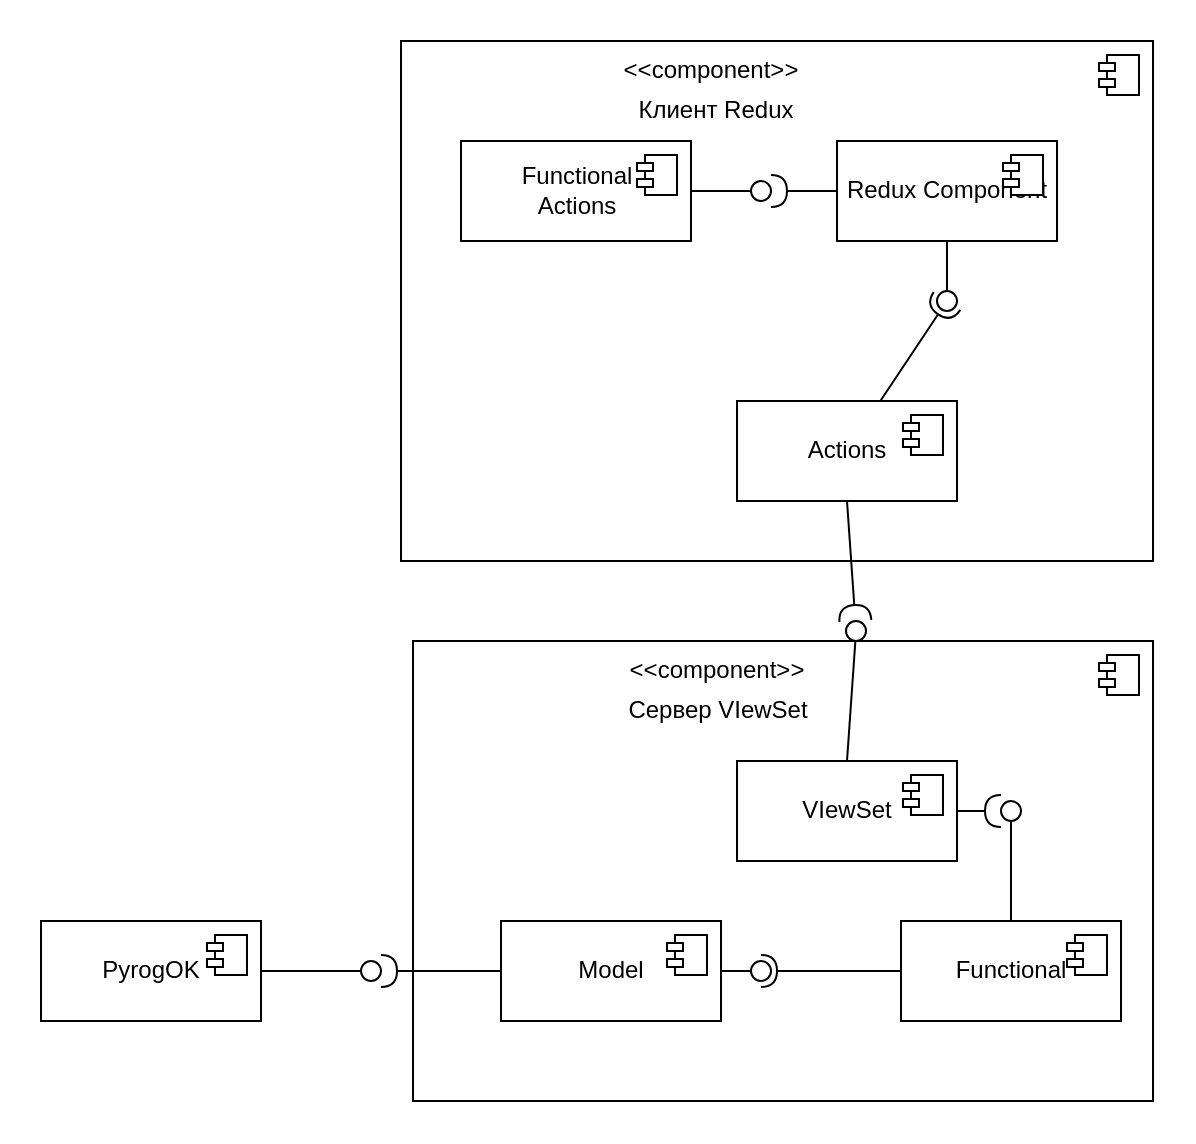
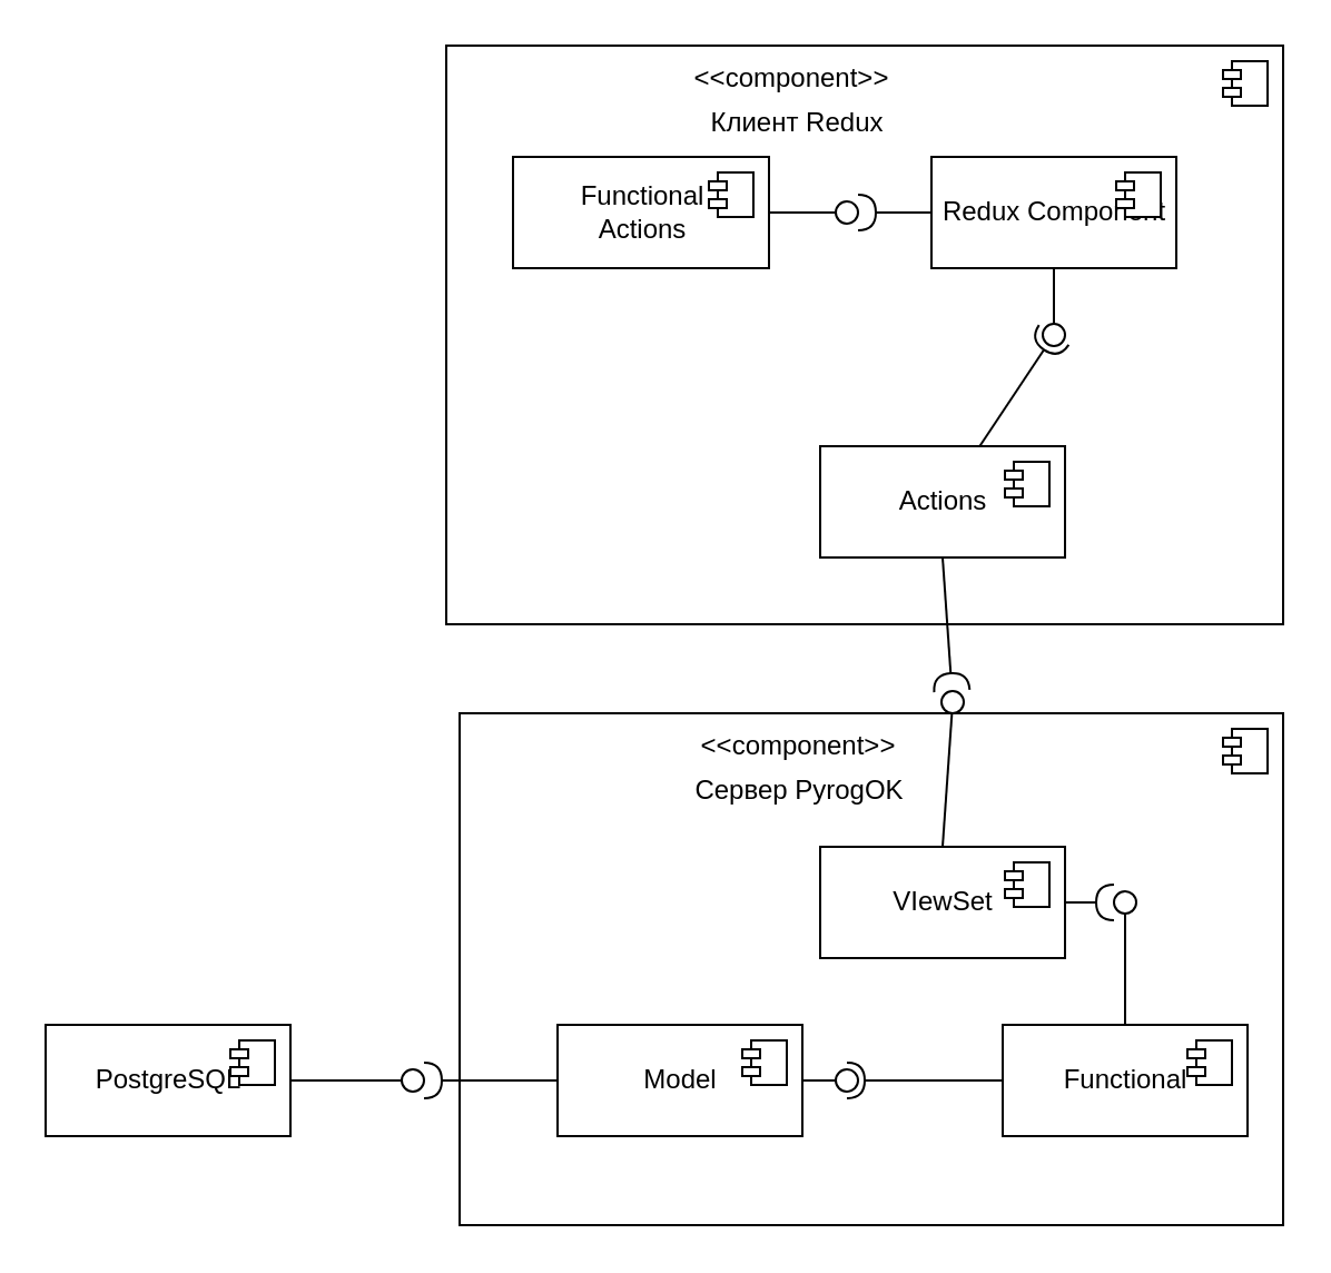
  <mxCell id="0" />
  <mxCell id="1" parent="0" />
  <mxCell id="2" value="" style="html=1;dropTarget=0;" parent="1" vertex="1"><mxGeometry x="206" y="320" width="370" height="230" as="geometry" /></mxCell>
  <mxCell id="3" value="" style="shape=module;jettyWidth=8;jettyHeight=4;" parent="2" vertex="1"><mxGeometry x="1" width="20" height="20" relative="1" as="geometry"><mxPoint x="-27" y="7" as="offset" /></mxGeometry></mxCell>
  <mxCell id="4" value="" style="html=1;dropTarget=0;" parent="1" vertex="1"><mxGeometry x="200" y="20" width="376" height="260" as="geometry" /></mxCell>
  <mxCell id="5" value="" style="shape=module;jettyWidth=8;jettyHeight=4;" parent="4" vertex="1"><mxGeometry x="1" width="20" height="20" relative="1" as="geometry"><mxPoint x="-27" y="7" as="offset" /></mxGeometry></mxCell>
  <mxCell id="6" value="Functional &lt;br&gt;Actions" style="html=1;dropTarget=0;" parent="1" vertex="1"><mxGeometry x="230" y="70" width="115" height="50" as="geometry" /></mxCell>
  <mxCell id="7" value="" style="shape=module;jettyWidth=8;jettyHeight=4;" parent="6" vertex="1"><mxGeometry x="1" width="20" height="20" relative="1" as="geometry"><mxPoint x="-27" y="7" as="offset" /></mxGeometry></mxCell>
  <mxCell id="8" value="Redux Component" style="html=1;dropTarget=0;" parent="1" vertex="1"><mxGeometry x="418" y="70" width="110" height="50" as="geometry" /></mxCell>
  <mxCell id="9" value="" style="shape=module;jettyWidth=8;jettyHeight=4;" parent="8" vertex="1"><mxGeometry x="1" width="20" height="20" relative="1" as="geometry"><mxPoint x="-27" y="7" as="offset" /></mxGeometry></mxCell>
  <mxCell id="10" value="Actions" style="html=1;dropTarget=0;" parent="1" vertex="1"><mxGeometry x="368" y="200" width="110" height="50" as="geometry" /></mxCell>
  <mxCell id="11" value="" style="shape=module;jettyWidth=8;jettyHeight=4;" parent="10" vertex="1"><mxGeometry x="1" width="20" height="20" relative="1" as="geometry"><mxPoint x="-27" y="7" as="offset" /></mxGeometry></mxCell>
  <mxCell id="12" value="" style="rounded=0;orthogonalLoop=1;jettySize=auto;html=1;endArrow=halfCircle;endFill=0;endSize=6;strokeWidth=1;sketch=0;" parent="1" source="8" edge="1" target="13"><mxGeometry relative="1" as="geometry"><mxPoint x="662.5" y="205" as="sourcePoint" /><mxPoint x="287.5" y="160" as="targetPoint" /></mxGeometry></mxCell>
  <mxCell id="13" value="" style="ellipse;whiteSpace=wrap;html=1;align=center;aspect=fixed;resizable=0;points=[];outlineConnect=0;sketch=0;" parent="1" vertex="1"><mxGeometry x="375" y="90" width="10" height="10" as="geometry" /></mxCell>
  <mxCell id="14" value="" style="rounded=0;orthogonalLoop=1;jettySize=auto;html=1;endArrow=none;endFill=0;sketch=0;sourcePerimeterSpacing=0;exitX=1;exitY=0.5;exitDx=0;exitDy=0;" parent="1" source="6" target="13" edge="1"><mxGeometry relative="1" as="geometry"><mxPoint x="287.5" y="120" as="sourcePoint" /><mxPoint x="287.5" y="160" as="targetPoint" /></mxGeometry></mxCell>
  <mxCell id="15" value="" style="rounded=0;orthogonalLoop=1;jettySize=auto;html=1;endArrow=none;endFill=0;sketch=0;sourcePerimeterSpacing=0;targetPerimeterSpacing=0;" parent="1" source="8" target="17" edge="1"><mxGeometry relative="1" as="geometry"><mxPoint x="370" y="225" as="sourcePoint" /></mxGeometry></mxCell>
  <mxCell id="16" value="" style="rounded=0;orthogonalLoop=1;jettySize=auto;html=1;endArrow=halfCircle;endFill=0;entryX=0.5;entryY=0.5;endSize=6;strokeWidth=1;sketch=0;" parent="1" source="10" target="17" edge="1"><mxGeometry relative="1" as="geometry"><mxPoint x="410" y="225" as="sourcePoint" /></mxGeometry></mxCell>
  <mxCell id="17" value="" style="ellipse;whiteSpace=wrap;html=1;align=center;aspect=fixed;resizable=0;points=[];outlineConnect=0;sketch=0;" parent="1" vertex="1"><mxGeometry x="468" y="145" width="10" height="10" as="geometry" /></mxCell>
  <mxCell id="18" value="VIewSet" style="html=1;dropTarget=0;" parent="1" vertex="1"><mxGeometry x="368" y="380" width="110" height="50" as="geometry" /></mxCell>
  <mxCell id="19" value="" style="shape=module;jettyWidth=8;jettyHeight=4;" parent="18" vertex="1"><mxGeometry x="1" width="20" height="20" relative="1" as="geometry"><mxPoint x="-27" y="7" as="offset" /></mxGeometry></mxCell>
  <mxCell id="20" value="Functional" style="html=1;dropTarget=0;" parent="1" vertex="1"><mxGeometry x="450" y="460" width="110" height="50" as="geometry" /></mxCell>
  <mxCell id="21" value="" style="shape=module;jettyWidth=8;jettyHeight=4;" parent="20" vertex="1"><mxGeometry x="1" width="20" height="20" relative="1" as="geometry"><mxPoint x="-27" y="7" as="offset" /></mxGeometry></mxCell>
  <mxCell id="22" value="Model" style="html=1;dropTarget=0;" parent="1" vertex="1"><mxGeometry x="250" y="460" width="110" height="50" as="geometry" /></mxCell>
  <mxCell id="23" value="" style="shape=module;jettyWidth=8;jettyHeight=4;" parent="22" vertex="1"><mxGeometry x="1" width="20" height="20" relative="1" as="geometry"><mxPoint x="-27" y="7" as="offset" /></mxGeometry></mxCell>
- <mxCell id="24" value="PyrogOK" style="html=1;dropTarget=0;" parent="1" vertex="1"><mxGeometry x="20" y="460" width="110" height="50" as="geometry" /></mxCell>
+ <mxCell id="24" value="PostgreSQL" style="html=1;dropTarget=0;" parent="1" vertex="1"><mxGeometry x="20" y="460" width="110" height="50" as="geometry" /></mxCell>
  <mxCell id="25" value="" style="shape=module;jettyWidth=8;jettyHeight=4;" parent="24" vertex="1"><mxGeometry x="1" width="20" height="20" relative="1" as="geometry"><mxPoint x="-27" y="7" as="offset" /></mxGeometry></mxCell>
  <mxCell id="26" value="" style="rounded=0;orthogonalLoop=1;jettySize=auto;html=1;endArrow=none;endFill=0;sketch=0;sourcePerimeterSpacing=0;targetPerimeterSpacing=0;entryX=0.5;entryY=0;entryDx=0;entryDy=0;" parent="1" target="18" edge="1" source="28"><mxGeometry relative="1" as="geometry"><mxPoint x="475" y="320" as="sourcePoint" /><mxPoint x="480" y="310" as="targetPoint" /></mxGeometry></mxCell>
  <mxCell id="27" value="" style="rounded=0;orthogonalLoop=1;jettySize=auto;html=1;endArrow=halfCircle;endFill=0;endSize=6;strokeWidth=1;sketch=0;exitX=0.5;exitY=1;exitDx=0;exitDy=0;" parent="1" source="10" edge="1" target="28"><mxGeometry relative="1" as="geometry"><mxPoint x="350" y="345" as="sourcePoint" /><mxPoint x="475" y="310" as="targetPoint" /></mxGeometry></mxCell>
  <mxCell id="28" value="" style="ellipse;whiteSpace=wrap;html=1;align=center;aspect=fixed;resizable=0;points=[];outlineConnect=0;sketch=0;" parent="1" vertex="1"><mxGeometry x="422.5" y="310" width="10" height="10" as="geometry" /></mxCell>
  <mxCell id="29" value="" style="rounded=0;orthogonalLoop=1;jettySize=auto;html=1;endArrow=halfCircle;endFill=0;endSize=6;strokeWidth=1;sketch=0;exitX=1;exitY=0.5;exitDx=0;exitDy=0;" parent="1" source="18" edge="1" target="30"><mxGeometry relative="1" as="geometry"><mxPoint x="350" y="345" as="sourcePoint" /><mxPoint x="475" y="440" as="targetPoint" /></mxGeometry></mxCell>
  <mxCell id="30" value="" style="ellipse;whiteSpace=wrap;html=1;align=center;aspect=fixed;resizable=0;points=[];outlineConnect=0;sketch=0;" parent="1" vertex="1"><mxGeometry x="500" y="400" width="10" height="10" as="geometry" /></mxCell>
  <mxCell id="31" value="" style="rounded=0;orthogonalLoop=1;jettySize=auto;html=1;endArrow=none;endFill=0;sketch=0;sourcePerimeterSpacing=0;exitX=0.5;exitY=0;exitDx=0;exitDy=0;" parent="1" source="20" target="30" edge="1"><mxGeometry relative="1" as="geometry"><mxPoint x="475" y="460" as="sourcePoint" /><mxPoint x="475" y="440" as="targetPoint" /></mxGeometry></mxCell>
  <mxCell id="32" value="" style="rounded=0;orthogonalLoop=1;jettySize=auto;html=1;endArrow=none;endFill=0;sketch=0;sourcePerimeterSpacing=0;targetPerimeterSpacing=0;exitX=1;exitY=0.5;exitDx=0;exitDy=0;" parent="1" source="22" target="34" edge="1"><mxGeometry relative="1" as="geometry"><mxPoint x="310" y="345" as="sourcePoint" /></mxGeometry></mxCell>
  <mxCell id="33" value="" style="rounded=0;orthogonalLoop=1;jettySize=auto;html=1;endArrow=halfCircle;endFill=0;endSize=6;strokeWidth=1;sketch=0;exitX=0;exitY=0.5;exitDx=0;exitDy=0;" parent="1" source="20" edge="1"><mxGeometry relative="1" as="geometry"><mxPoint x="350" y="345" as="sourcePoint" /><mxPoint x="380" y="485" as="targetPoint" /></mxGeometry></mxCell>
  <mxCell id="34" value="" style="ellipse;whiteSpace=wrap;html=1;align=center;aspect=fixed;resizable=0;points=[];outlineConnect=0;sketch=0;" parent="1" vertex="1"><mxGeometry x="375" y="480" width="10" height="10" as="geometry" /></mxCell>
  <mxCell id="35" value="" style="rounded=0;orthogonalLoop=1;jettySize=auto;html=1;endArrow=none;endFill=0;sketch=0;targetPerimeterSpacing=0;exitX=1;exitY=0.5;exitDx=0;exitDy=0;startArrow=none;" parent="1" source="37" edge="1"><mxGeometry relative="1" as="geometry"><mxPoint x="310" y="345" as="sourcePoint" /><mxPoint x="190" y="485" as="targetPoint" /></mxGeometry></mxCell>
  <mxCell id="36" value="" style="rounded=0;orthogonalLoop=1;jettySize=auto;html=1;endArrow=halfCircle;endFill=0;endSize=6;strokeWidth=1;sketch=0;exitX=0;exitY=0.5;exitDx=0;exitDy=0;" parent="1" source="22" edge="1"><mxGeometry relative="1" as="geometry"><mxPoint x="350" y="345" as="sourcePoint" /><mxPoint x="190" y="485" as="targetPoint" /></mxGeometry></mxCell>
  <mxCell id="37" value="" style="ellipse;whiteSpace=wrap;html=1;align=center;aspect=fixed;resizable=0;points=[];outlineConnect=0;sketch=0;" parent="1" vertex="1"><mxGeometry x="180" y="480" width="10" height="10" as="geometry" /></mxCell>
  <mxCell id="38" value="" style="rounded=0;orthogonalLoop=1;jettySize=auto;html=1;endArrow=none;endFill=0;sketch=0;sourcePerimeterSpacing=0;exitX=1;exitY=0.5;exitDx=0;exitDy=0;" parent="1" source="24" target="37" edge="1"><mxGeometry relative="1" as="geometry"><mxPoint x="130" y="485" as="sourcePoint" /><mxPoint x="190" y="485" as="targetPoint" /></mxGeometry></mxCell>
  <mxCell id="39" value="Клиент Redux" style="text;html=1;strokeColor=none;fillColor=none;align=center;verticalAlign=middle;whiteSpace=wrap;rounded=0;" parent="1" vertex="1"><mxGeometry x="282.5" y="40" width="150" height="30" as="geometry" /></mxCell>
- <mxCell id="40" value="Сервер VIewSet" style="text;html=1;strokeColor=none;fillColor=none;align=center;verticalAlign=middle;whiteSpace=wrap;rounded=0;" parent="1" vertex="1"><mxGeometry x="300" y="340" width="118" height="30" as="geometry" /></mxCell>
+ <mxCell id="40" value="Сервер PyrogOK" style="text;html=1;strokeColor=none;fillColor=none;align=center;verticalAlign=middle;whiteSpace=wrap;rounded=0;" parent="1" vertex="1"><mxGeometry x="300" y="340" width="118" height="30" as="geometry" /></mxCell>
  <mxCell id="41" value="&amp;lt;&amp;lt;component&amp;gt;&amp;gt;" style="text;html=1;align=center;verticalAlign=middle;resizable=0;points=[];autosize=1;strokeColor=none;fillColor=none;" vertex="1" parent="1"><mxGeometry x="302.5" y="320" width="110" height="30" as="geometry" /></mxCell>
  <mxCell id="42" value="&amp;lt;&amp;lt;component&amp;gt;&amp;gt;" style="text;html=1;align=center;verticalAlign=middle;resizable=0;points=[];autosize=1;strokeColor=none;fillColor=none;" vertex="1" parent="1"><mxGeometry x="300" y="20" width="110" height="30" as="geometry" /></mxCell>
